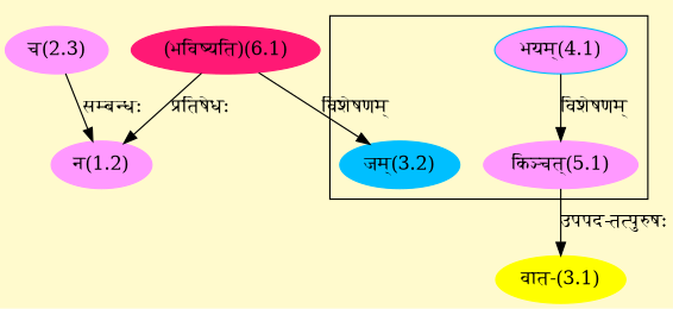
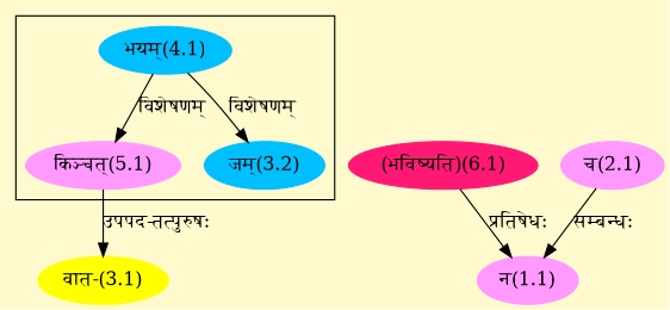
  digraph {
    bgcolor=lemonchiffon1
    compound=true
    rankdir=BT
    node [color="#FF99FF" style=filled]
    edge [dir=back]
    n1 [color="#00BFFF" label="जम्(3.2)"]
-   n2 [color="#00BFFF" label="भयम्(4.1)" fillcolor="#FF99FF"]
+   n2 [color="#00BFFF" label="भयम्(4.1)"]
    n3 [label="किञ्चत्(5.1)"]
    n4 [color="#FF1975" label="(भविष्यति)(6.1)"]
-   n5 [label="न(1.2)"]
-   n6 [label="च(2.3)"]
+   n5 [label="न(1.1)"]
+   n6 [label="च(2.1)"]
    n7 [color="#FFFF00" label="वात-(3.1)"]
    subgraph cluster_1 {
      n1
      n2
      n3
    }
-   n1 -> n4 [label="विशेषणम्"]
+   n1 -> n2 [label="विशेषणम्"]
    n3 -> n2 [label="विशेषणम्"]
    n5 -> n4 [label="प्रतिषेधः"]
    n5 -> n6 [label="सम्बन्धः"]
    n7 -> n3 [label="उपपद-तत्पुरुषः"]
  }
